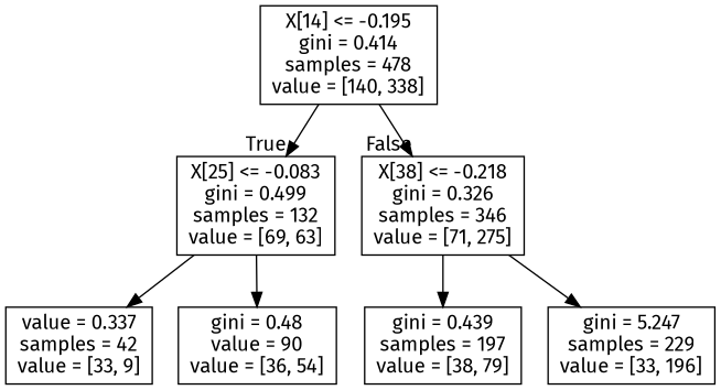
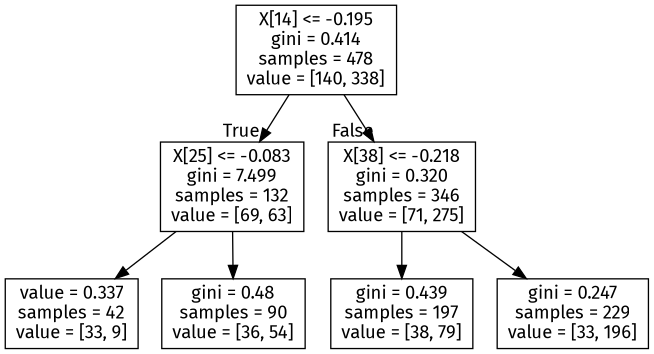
  digraph {
    fontname="Fira Sans"
    node [fontname="Fira Sans" shape=box]
    edge [fontname="Fira Sans"]
    n1 [label="X[14] <= -0.195\ngini = 0.414\nsamples = 478\nvalue = [140, 338]"]
-   n2 [label="X[25] <= -0.083\ngini = 0.499\nsamples = 132\nvalue = [69, 63]"]
-   n3 [label="X[38] <= -0.218\ngini = 0.326\nsamples = 346\nvalue = [71, 275]"]
+   n2 [label="X[25] <= -0.083\ngini = 7.499\nsamples = 132\nvalue = [69, 63]"]
+   n3 [label="X[38] <= -0.218\ngini = 0.320\nsamples = 346\nvalue = [71, 275]"]
    n4 [label="value = 0.337\nsamples = 42\nvalue = [33, 9]"]
-   n5 [label="gini = 0.48\nvalue = 90\nvalue = [36, 54]"]
+   n5 [label="gini = 0.48\nsamples = 90\nvalue = [36, 54]"]
    n6 [label="gini = 0.439\nsamples = 197\nvalue = [38, 79]"]
-   n7 [label="gini = 5.247\nsamples = 229\nvalue = [33, 196]"]
+   n7 [label="gini = 0.247\nsamples = 229\nvalue = [33, 196]"]
    n1 -> n2 [headlabel=True labelangle=45 labeldistance=2.5]
    n1 -> n3 [headlabel=False labelangle=-45 labeldistance=2.5]
    n2 -> n4
    n2 -> n5
    n3 -> n6
    n3 -> n7
  }
